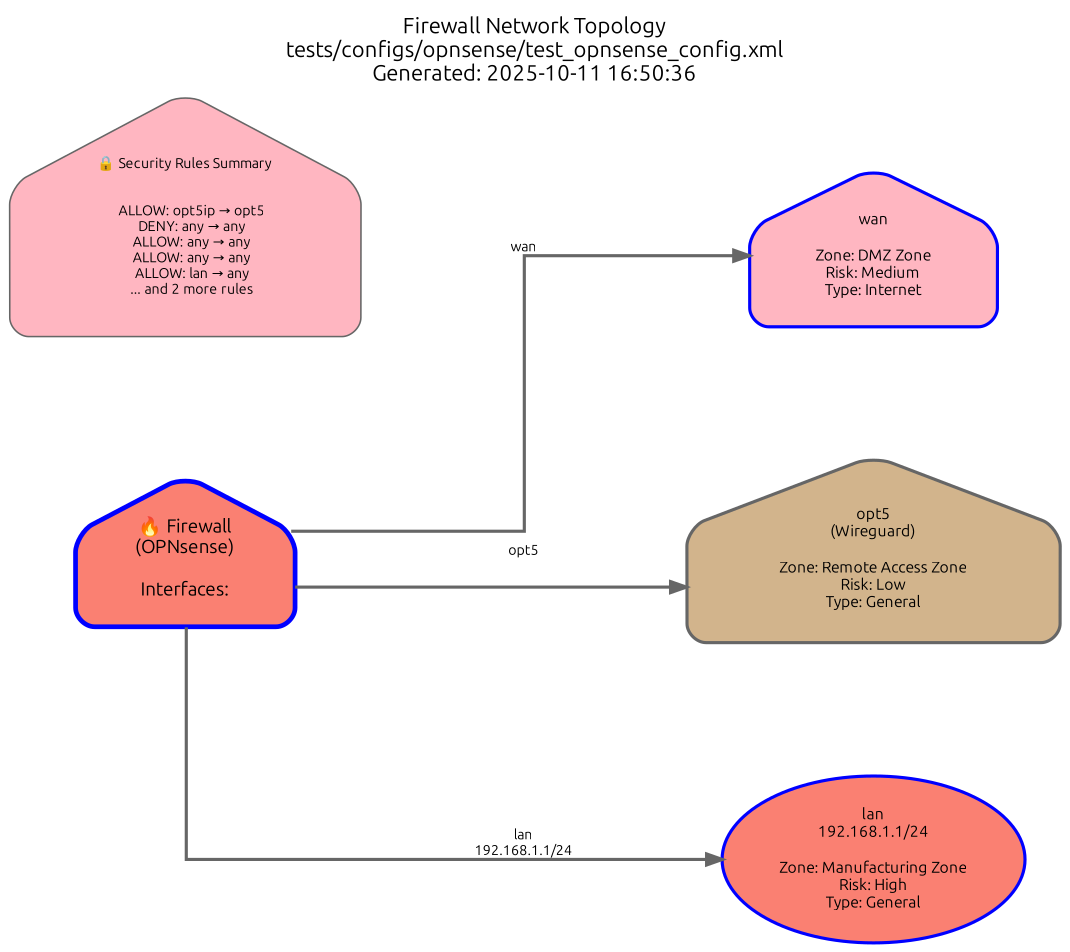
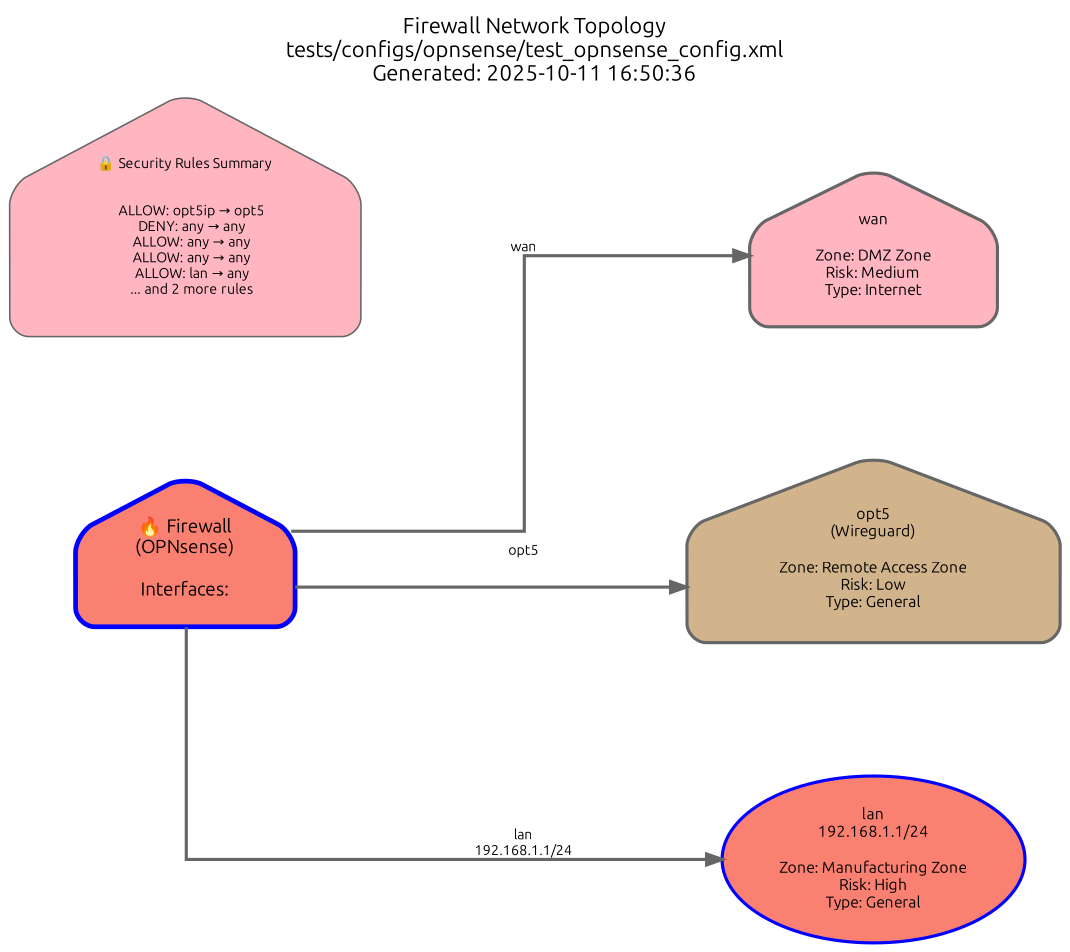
  digraph {
    bgcolor=white
    fontsize=14
    label="Firewall Network Topology\ntests/configs/opnsense/test_opnsense_config.xml\nGenerated: 2025-10-11 16:50:36"
    labelloc=t
    nodesep=1.0
    rankdir=LR
    ranksep=2.0
    splines=ortho
    fontname=Ubuntu
    node [color=gray40 fillcolor=salmon fontname=Ubuntu fontsize=10 penwidth=2 shape=house style="filled,rounded"]
    edge [color="#666666" fontname=Ubuntu fontsize=9 penwidth=2]
    n1 [color=blue fontsize=12 label="🔥 Firewall\n(OPNsense)\n\nInterfaces:" penwidth=3]
-   n2 [color=blue fillcolor=lightpink label="wan\n\nZone: DMZ Zone\nRisk: Medium\nType: Internet"]
+   n2 [fillcolor=lightpink label="wan\n\nZone: DMZ Zone\nRisk: Medium\nType: Internet"]
    n3 [fillcolor=tan label="opt5\n(Wireguard)\n\nZone: Remote Access Zone\nRisk: Low\nType: General"]
    n4 [color=blue label="lan\n192.168.1.1/24\n\nZone: Manufacturing Zone\nRisk: High\nType: General" shape=ellipse]
    n5 [fillcolor=lightpink fontsize=9 label="🔒 Security Rules Summary\n\n\n    ALLOW: opt5ip → opt5\n    DENY: any → any\n    ALLOW: any → any\n    ALLOW: any → any\n    ALLOW: lan → any\n    ... and 2 more rules" penwidth=""]
    n1 -> n2 [label=wan]
    n1 -> n3 [label=opt5]
    n1 -> n4 [label="lan\n192.168.1.1/24"]
  }
